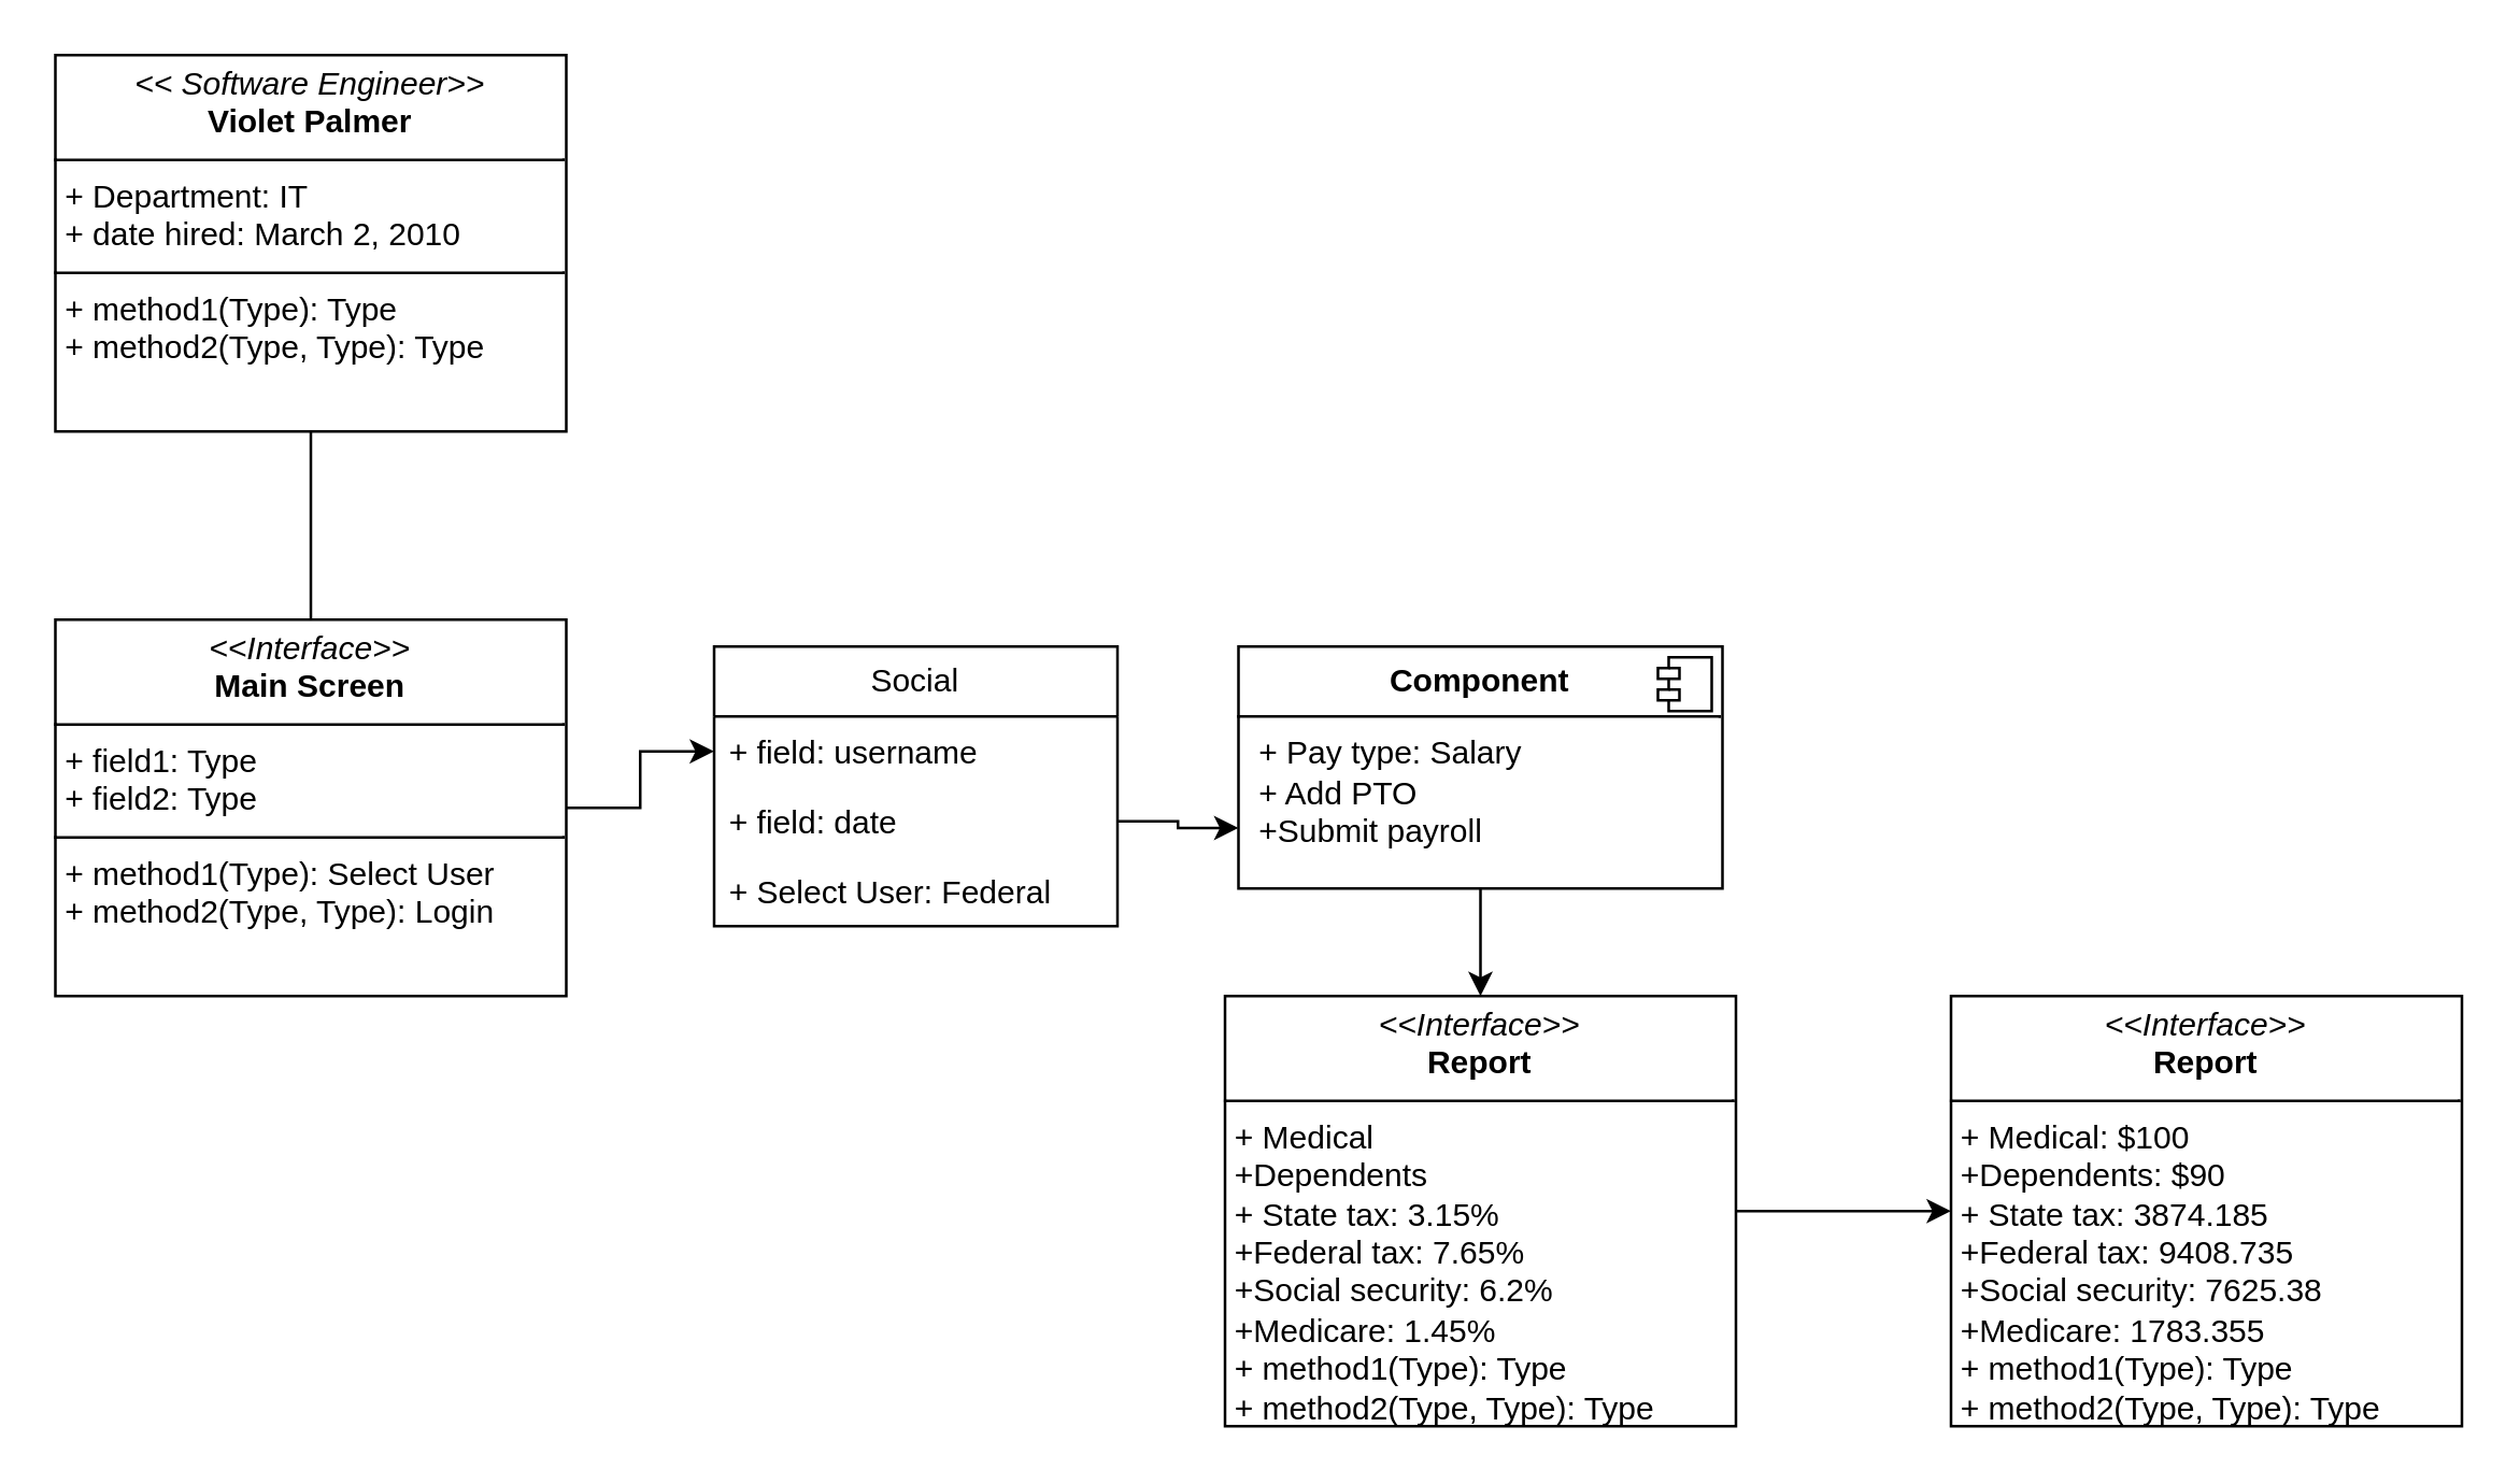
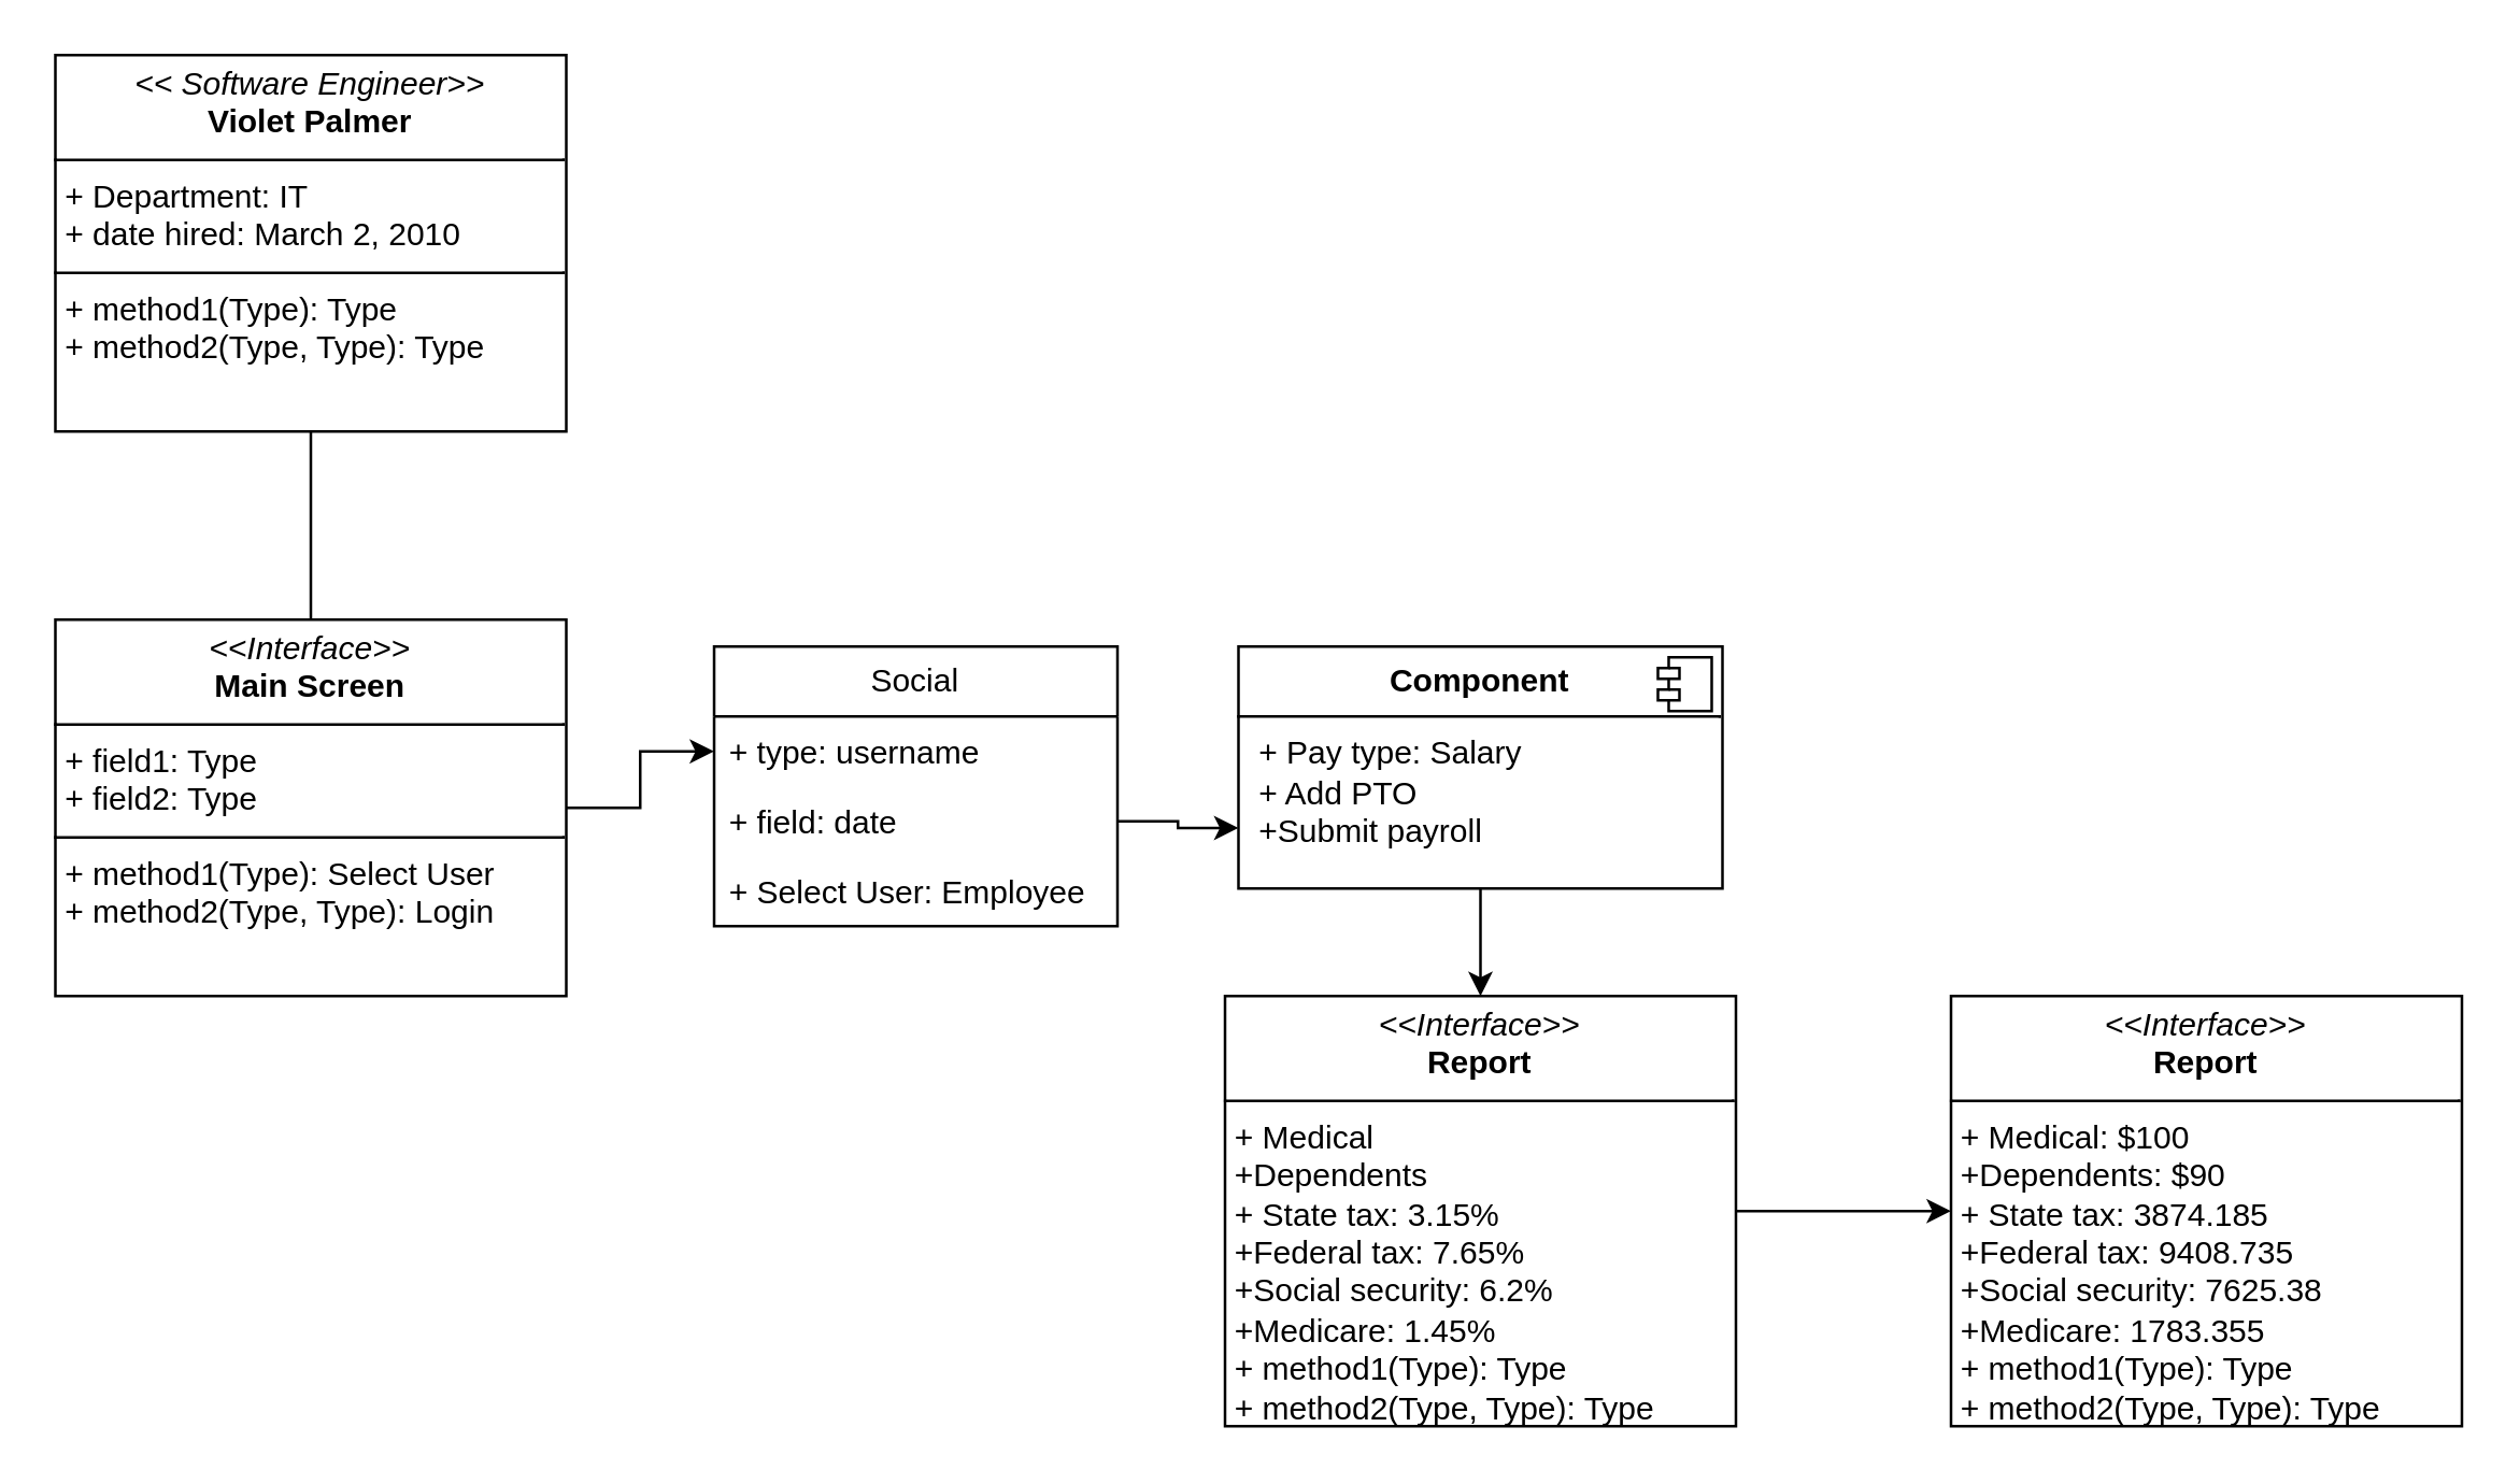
  <mxCell id="0" />
  <mxCell id="1" parent="0" />
  <mxCell id="2" style="edgeStyle=orthogonalEdgeStyle;rounded=0;orthogonalLoop=1;jettySize=auto;html=1;exitX=0.5;exitY=1;exitDx=0;exitDy=0;entryX=0.5;entryY=0;entryDx=0;entryDy=0;" parent="1" source="3" edge="1"><mxGeometry relative="1" as="geometry"><mxPoint x="115" y="240" as="targetPoint" /></mxGeometry></mxCell>
  <mxCell id="3" value="&lt;p style=&quot;margin:0px;margin-top:4px;text-align:center;&quot;&gt;&lt;i&gt;&amp;lt;&amp;lt; Software Engineer&amp;gt;&amp;gt;&lt;/i&gt;&lt;br&gt;&lt;b&gt;Violet Palmer&lt;/b&gt;&lt;/p&gt;&lt;hr size=&quot;1&quot; style=&quot;border-style:solid;&quot;&gt;&lt;p style=&quot;margin:0px;margin-left:4px;&quot;&gt;+ Department: IT&lt;br&gt;+ date hired: March 2, 2010&lt;/p&gt;&lt;hr size=&quot;1&quot; style=&quot;border-style:solid;&quot;&gt;&lt;p style=&quot;margin:0px;margin-left:4px;&quot;&gt;+ method1(Type): Type&lt;br&gt;+ method2(Type, Type): Type&lt;/p&gt;" style="verticalAlign=top;align=left;overflow=fill;html=1;whiteSpace=wrap;" parent="1" vertex="1"><mxGeometry x="20" y="20" width="190" height="140" as="geometry" /></mxCell>
  <mxCell id="4" value="Social" style="swimlane;fontStyle=0;childLayout=stackLayout;horizontal=1;startSize=26;fillColor=none;horizontalStack=0;resizeParent=1;resizeParentMax=0;resizeLast=0;collapsible=1;marginBottom=0;whiteSpace=wrap;html=1;" parent="1" vertex="1"><mxGeometry x="265" y="240" width="150" height="104" as="geometry" /></mxCell>
- <mxCell id="5" value="+ field: username" style="text;strokeColor=none;fillColor=none;align=left;verticalAlign=top;spacingLeft=4;spacingRight=4;overflow=hidden;rotatable=0;points=[[0,0.5],[1,0.5]];portConstraint=eastwest;whiteSpace=wrap;html=1;" parent="4" vertex="1"><mxGeometry y="26" width="150" height="26" as="geometry" /></mxCell>
+ <mxCell id="5" value="+ type: username" style="text;strokeColor=none;fillColor=none;align=left;verticalAlign=top;spacingLeft=4;spacingRight=4;overflow=hidden;rotatable=0;points=[[0,0.5],[1,0.5]];portConstraint=eastwest;whiteSpace=wrap;html=1;" parent="4" vertex="1"><mxGeometry y="26" width="150" height="26" as="geometry" /></mxCell>
  <mxCell id="6" value="+ field: date" style="text;strokeColor=none;fillColor=none;align=left;verticalAlign=top;spacingLeft=4;spacingRight=4;overflow=hidden;rotatable=0;points=[[0,0.5],[1,0.5]];portConstraint=eastwest;whiteSpace=wrap;html=1;" parent="4" vertex="1"><mxGeometry y="52" width="150" height="26" as="geometry" /></mxCell>
- <mxCell id="7" value="+ Select User: Federal" style="text;strokeColor=none;fillColor=none;align=left;verticalAlign=top;spacingLeft=4;spacingRight=4;overflow=hidden;rotatable=0;points=[[0,0.5],[1,0.5]];portConstraint=eastwest;whiteSpace=wrap;html=1;" parent="4" vertex="1"><mxGeometry y="78" width="150" height="26" as="geometry" /></mxCell>
+ <mxCell id="7" value="+ Select User: Employee" style="text;strokeColor=none;fillColor=none;align=left;verticalAlign=top;spacingLeft=4;spacingRight=4;overflow=hidden;rotatable=0;points=[[0,0.5],[1,0.5]];portConstraint=eastwest;whiteSpace=wrap;html=1;" parent="4" vertex="1"><mxGeometry y="78" width="150" height="26" as="geometry" /></mxCell>
  <mxCell id="8" style="edgeStyle=orthogonalEdgeStyle;rounded=0;orthogonalLoop=1;jettySize=auto;html=1;exitX=1;exitY=0.5;exitDx=0;exitDy=0;entryX=0;entryY=0.5;entryDx=0;entryDy=0;" parent="1" source="9" target="5" edge="1"><mxGeometry relative="1" as="geometry" /></mxCell>
  <mxCell id="9" value="&lt;p style=&quot;margin:0px;margin-top:4px;text-align:center;&quot;&gt;&lt;i&gt;&amp;lt;&amp;lt;Interface&amp;gt;&amp;gt;&lt;/i&gt;&lt;br&gt;&lt;b&gt;Main Screen&lt;/b&gt;&lt;/p&gt;&lt;hr size=&quot;1&quot; style=&quot;border-style:solid;&quot;&gt;&lt;p style=&quot;margin:0px;margin-left:4px;&quot;&gt;+ field1: Type&lt;br&gt;+ field2: Type&lt;/p&gt;&lt;hr size=&quot;1&quot; style=&quot;border-style:solid;&quot;&gt;&lt;p style=&quot;margin:0px;margin-left:4px;&quot;&gt;+ method1(Type): Select User&lt;br&gt;+ method2(Type, Type): Login&lt;/p&gt;" style="verticalAlign=top;align=left;overflow=fill;html=1;whiteSpace=wrap;" parent="1" vertex="1"><mxGeometry x="20" y="230" width="190" height="140" as="geometry" /></mxCell>
  <mxCell id="10" style="edgeStyle=orthogonalEdgeStyle;rounded=0;orthogonalLoop=1;jettySize=auto;html=1;exitX=0.5;exitY=1;exitDx=0;exitDy=0;entryX=0.5;entryY=0;entryDx=0;entryDy=0;" parent="1" source="11" target="15" edge="1"><mxGeometry relative="1" as="geometry" /></mxCell>
  <mxCell id="11" value="&lt;p style=&quot;margin:0px;margin-top:6px;text-align:center;&quot;&gt;&lt;b&gt;Component&lt;/b&gt;&lt;/p&gt;&lt;hr size=&quot;1&quot; style=&quot;border-style:solid;&quot;&gt;&lt;p style=&quot;margin:0px;margin-left:8px;&quot;&gt;+ Pay type: Salary&lt;br&gt;+ Add PTO&lt;/p&gt;&lt;p style=&quot;margin:0px;margin-left:8px;&quot;&gt;+Submit payroll&lt;/p&gt;&lt;p style=&quot;margin:0px;margin-left:8px;&quot;&gt;&lt;br&gt;&lt;/p&gt;&lt;p style=&quot;margin:0px;margin-left:8px;&quot;&gt;&lt;br&gt;&lt;/p&gt;" style="align=left;overflow=fill;html=1;dropTarget=0;whiteSpace=wrap;" parent="1" vertex="1"><mxGeometry x="460" y="240" width="180" height="90" as="geometry" /></mxCell>
  <mxCell id="12" value="" style="shape=component;jettyWidth=8;jettyHeight=4;" parent="11" vertex="1"><mxGeometry x="1" width="20" height="20" relative="1" as="geometry"><mxPoint x="-24" y="4" as="offset" /></mxGeometry></mxCell>
  <mxCell id="13" style="edgeStyle=orthogonalEdgeStyle;rounded=0;orthogonalLoop=1;jettySize=auto;html=1;exitX=1;exitY=0.5;exitDx=0;exitDy=0;entryX=0;entryY=0.75;entryDx=0;entryDy=0;" parent="1" source="6" target="11" edge="1"><mxGeometry relative="1" as="geometry" /></mxCell>
  <mxCell id="14" value="" style="edgeStyle=orthogonalEdgeStyle;rounded=0;orthogonalLoop=1;jettySize=auto;html=1;" parent="1" source="15" target="16" edge="1"><mxGeometry relative="1" as="geometry" /></mxCell>
  <mxCell id="15" value="&lt;p style=&quot;margin:0px;margin-top:4px;text-align:center;&quot;&gt;&lt;i&gt;&amp;lt;&amp;lt;Interface&amp;gt;&amp;gt;&lt;/i&gt;&lt;br&gt;&lt;b&gt;Report&lt;/b&gt;&lt;/p&gt;&lt;hr size=&quot;1&quot; style=&quot;border-style:solid;&quot;&gt;&lt;p style=&quot;margin: 0px 0px 0px 4px;&quot;&gt;+ Medical&lt;/p&gt;&lt;p style=&quot;margin: 0px 0px 0px 4px;&quot;&gt;+Dependents&lt;br&gt;+ State tax: 3.15%&lt;/p&gt;&lt;p style=&quot;margin: 0px 0px 0px 4px;&quot;&gt;+Federal tax: 7.65%&lt;/p&gt;&lt;p style=&quot;margin: 0px 0px 0px 4px;&quot;&gt;+Social security: 6.2%&lt;/p&gt;&lt;p style=&quot;margin: 0px 0px 0px 4px;&quot;&gt;+Medicare: 1.45%&lt;/p&gt;&lt;p style=&quot;margin: 0px 0px 0px 4px;&quot;&gt;+ method1(Type): Type&lt;br&gt;+ method2(Type, Type): Type&lt;/p&gt;" style="verticalAlign=top;align=left;overflow=fill;html=1;whiteSpace=wrap;" parent="1" vertex="1"><mxGeometry x="455" y="370" width="190" height="160" as="geometry" /></mxCell>
  <mxCell id="16" value="&lt;p style=&quot;margin:0px;margin-top:4px;text-align:center;&quot;&gt;&lt;i&gt;&amp;lt;&amp;lt;Interface&amp;gt;&amp;gt;&lt;/i&gt;&lt;br&gt;&lt;b&gt;Report&lt;/b&gt;&lt;/p&gt;&lt;hr size=&quot;1&quot; style=&quot;border-style:solid;&quot;&gt;&lt;p style=&quot;margin:0px;margin-left:4px;&quot;&gt;+ Medical: $100&lt;/p&gt;&lt;p style=&quot;margin:0px;margin-left:4px;&quot;&gt;+Dependents: $90&lt;br&gt;+ State tax: 3874.185&lt;/p&gt;&lt;p style=&quot;margin:0px;margin-left:4px;&quot;&gt;+Federal tax: 9408.735&lt;/p&gt;&lt;p style=&quot;margin:0px;margin-left:4px;&quot;&gt;+Social security: 7625.38&lt;/p&gt;&lt;p style=&quot;margin:0px;margin-left:4px;&quot;&gt;+Medicare: 1783.355&lt;/p&gt;&lt;p style=&quot;margin:0px;margin-left:4px;&quot;&gt;+ method1(Type): Type&lt;br&gt;+ method2(Type, Type): Type&lt;/p&gt;" style="verticalAlign=top;align=left;overflow=fill;html=1;whiteSpace=wrap;" parent="1" vertex="1"><mxGeometry x="725" y="370" width="190" height="160" as="geometry" /></mxCell>
